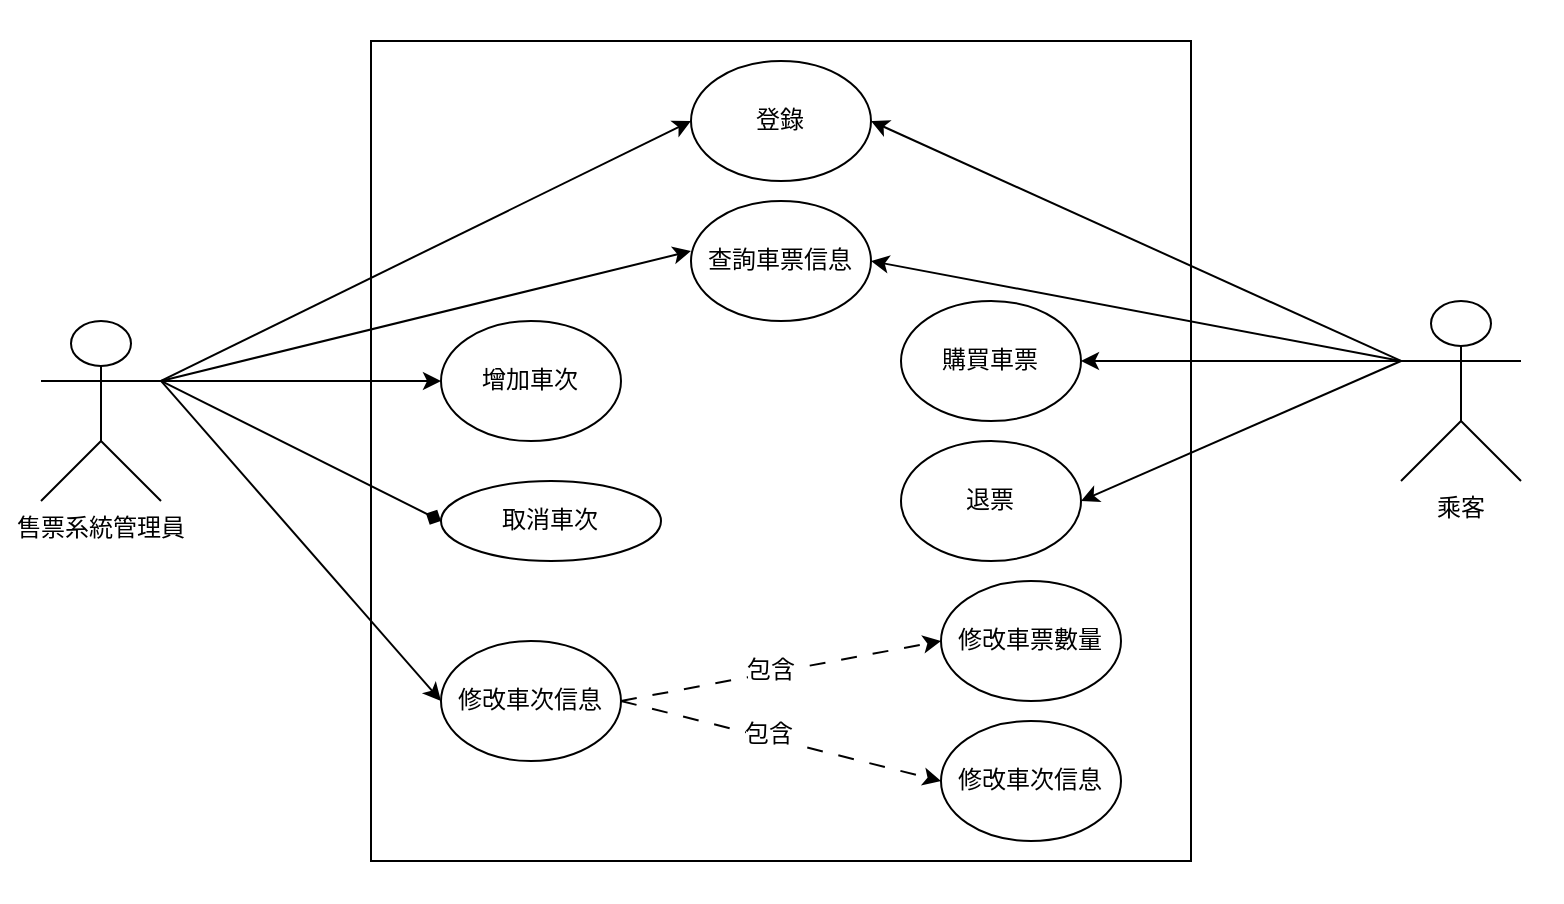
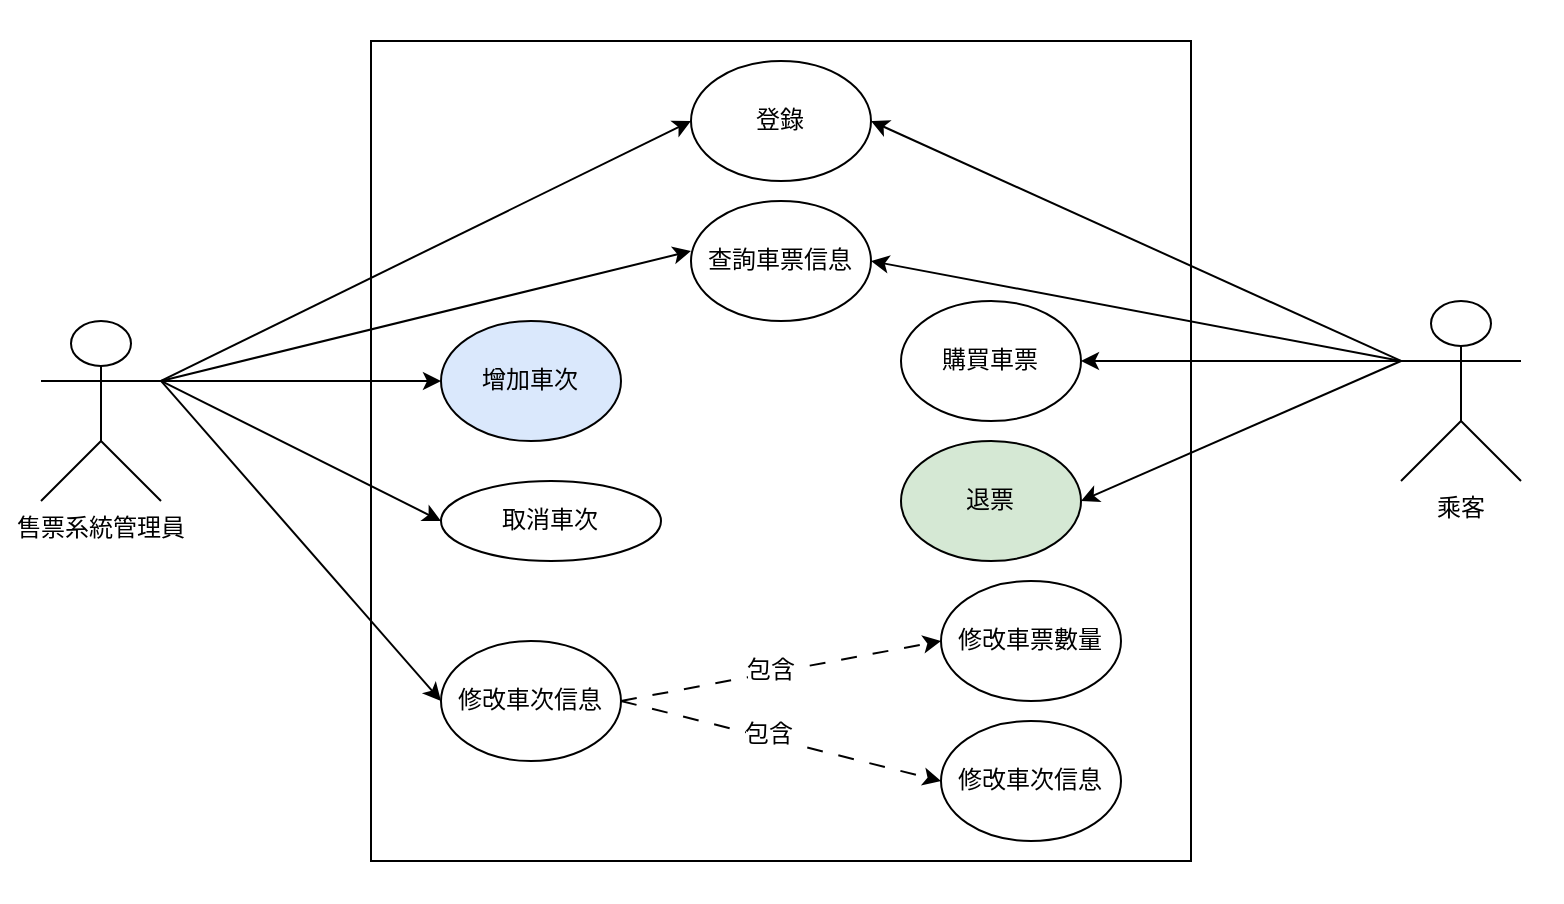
  <mxCell id="0" />
  <mxCell id="1" parent="0" />
  <mxCell id="2" value="" style="whiteSpace=wrap;html=1;aspect=fixed;" vertex="1" parent="1"><mxGeometry x="185" y="20" width="410" height="410" as="geometry" /></mxCell>
  <mxCell id="3" value="登錄" style="ellipse;whiteSpace=wrap;html=1;" vertex="1" parent="1"><mxGeometry x="345" y="30" width="90" height="60" as="geometry" /></mxCell>
  <mxCell id="4" value="查詢車票信息" style="ellipse;whiteSpace=wrap;html=1;" vertex="1" parent="1"><mxGeometry x="345" y="100" width="90" height="60" as="geometry" /></mxCell>
  <mxCell id="5" value="取消車次" style="ellipse;whiteSpace=wrap;html=1;" vertex="1" parent="1"><mxGeometry x="220" y="240" width="110" height="40" as="geometry" /></mxCell>
  <mxCell id="6" value="修改車次信息" style="ellipse;whiteSpace=wrap;html=1;" vertex="1" parent="1"><mxGeometry x="220" y="320" width="90" height="60" as="geometry" /></mxCell>
- <mxCell id="7" value="增加車次" style="ellipse;whiteSpace=wrap;html=1;" vertex="1" parent="1"><mxGeometry x="220" y="160" width="90" height="60" as="geometry" /></mxCell>
- <mxCell id="8" value="退票" style="ellipse;whiteSpace=wrap;html=1;" vertex="1" parent="1"><mxGeometry x="450" y="220" width="90" height="60" as="geometry" /></mxCell>
+ <mxCell id="7" value="增加車次" style="ellipse;whiteSpace=wrap;html=1;fillColor=#dae8fc;" vertex="1" parent="1"><mxGeometry x="220" y="160" width="90" height="60" as="geometry" /></mxCell>
+ <mxCell id="8" value="退票" style="ellipse;whiteSpace=wrap;html=1;fillColor=#d5e8d4;" vertex="1" parent="1"><mxGeometry x="450" y="220" width="90" height="60" as="geometry" /></mxCell>
  <mxCell id="9" value="修改車票數量" style="ellipse;whiteSpace=wrap;html=1;" vertex="1" parent="1"><mxGeometry x="470" y="290" width="90" height="60" as="geometry" /></mxCell>
  <mxCell id="10" value="購買車票" style="ellipse;whiteSpace=wrap;html=1;" vertex="1" parent="1"><mxGeometry x="450" y="150" width="90" height="60" as="geometry" /></mxCell>
  <mxCell id="11" value="修改車次信息" style="ellipse;whiteSpace=wrap;html=1;" vertex="1" parent="1"><mxGeometry x="470" y="360" width="90" height="60" as="geometry" /></mxCell>
  <mxCell id="12" style="edgeStyle=orthogonalEdgeStyle;rounded=0;orthogonalLoop=1;jettySize=auto;html=1;exitX=1;exitY=0.333;exitDx=0;exitDy=0;exitPerimeter=0;entryX=0;entryY=0.5;entryDx=0;entryDy=0;" edge="1" parent="1" source="13" target="7"><mxGeometry relative="1" as="geometry" /></mxCell>
  <mxCell id="13" value="售票系統管理員" style="shape=umlActor;verticalLabelPosition=bottom;verticalAlign=top;html=1;outlineConnect=0;" vertex="1" parent="1"><mxGeometry x="20" y="160" width="60" height="90" as="geometry" /></mxCell>
  <mxCell id="14" style="edgeStyle=orthogonalEdgeStyle;rounded=0;orthogonalLoop=1;jettySize=auto;html=1;exitX=0;exitY=0.333;exitDx=0;exitDy=0;exitPerimeter=0;entryX=1;entryY=0.5;entryDx=0;entryDy=0;" edge="1" parent="1" source="15" target="10"><mxGeometry relative="1" as="geometry" /></mxCell>
  <mxCell id="15" value="乘客" style="shape=umlActor;verticalLabelPosition=bottom;verticalAlign=top;html=1;outlineConnect=0;" vertex="1" parent="1"><mxGeometry x="700" y="150" width="60" height="90" as="geometry" /></mxCell>
  <mxCell id="16" value="" style="endArrow=classic;html=1;rounded=0;exitX=0;exitY=0.333;exitDx=0;exitDy=0;exitPerimeter=0;" edge="1" parent="1" source="15"><mxGeometry width="50" height="50" relative="1" as="geometry"><mxPoint x="690" y="180" as="sourcePoint" /><mxPoint x="435" y="60" as="targetPoint" /></mxGeometry></mxCell>
  <mxCell id="17" value="" style="endArrow=classic;html=1;rounded=0;entryX=1;entryY=0.5;entryDx=0;entryDy=0;" edge="1" parent="1" target="8"><mxGeometry width="50" height="50" relative="1" as="geometry"><mxPoint x="700" y="180" as="sourcePoint" /><mxPoint x="630" y="270" as="targetPoint" /></mxGeometry></mxCell>
  <mxCell id="18" value="" style="endArrow=classic;html=1;rounded=0;entryX=1;entryY=0.5;entryDx=0;entryDy=0;" edge="1" parent="1" target="4"><mxGeometry width="50" height="50" relative="1" as="geometry"><mxPoint x="700" y="180" as="sourcePoint" /><mxPoint x="560" y="100" as="targetPoint" /></mxGeometry></mxCell>
  <mxCell id="19" value="" style="endArrow=classic;html=1;rounded=0;exitX=1;exitY=0.333;exitDx=0;exitDy=0;exitPerimeter=0;" edge="1" parent="1" source="13"><mxGeometry width="50" height="50" relative="1" as="geometry"><mxPoint x="195" y="130" as="sourcePoint" /><mxPoint x="345" y="60" as="targetPoint" /></mxGeometry></mxCell>
  <mxCell id="20" value="" style="endArrow=classic;html=1;rounded=0;exitX=1;exitY=0.333;exitDx=0;exitDy=0;exitPerimeter=0;" edge="1" parent="1" source="13"><mxGeometry width="50" height="50" relative="1" as="geometry"><mxPoint x="80" y="255" as="sourcePoint" /><mxPoint x="345" y="125" as="targetPoint" /></mxGeometry></mxCell>
- <mxCell id="21" value="" style="endArrow=diamond;html=1;rounded=0;exitX=1;exitY=0.333;exitDx=0;exitDy=0;exitPerimeter=0;entryX=0;entryY=0.5;entryDx=0;entryDy=0;" edge="1" parent="1" source="13" target="5"><mxGeometry width="50" height="50" relative="1" as="geometry"><mxPoint x="80" y="187.5" as="sourcePoint" /><mxPoint x="280" y="262.5" as="targetPoint" /></mxGeometry></mxCell>
+ <mxCell id="21" value="" style="endArrow=classic;html=1;rounded=0;exitX=1;exitY=0.333;exitDx=0;exitDy=0;exitPerimeter=0;entryX=0;entryY=0.5;entryDx=0;entryDy=0;" edge="1" parent="1" source="13" target="5"><mxGeometry width="50" height="50" relative="1" as="geometry"><mxPoint x="80" y="187.5" as="sourcePoint" /><mxPoint x="280" y="262.5" as="targetPoint" /></mxGeometry></mxCell>
  <mxCell id="22" value="" style="endArrow=classic;html=1;rounded=0;exitX=1;exitY=0.333;exitDx=0;exitDy=0;exitPerimeter=0;entryX=0;entryY=0.5;entryDx=0;entryDy=0;" edge="1" parent="1" source="13" target="6"><mxGeometry width="50" height="50" relative="1" as="geometry"><mxPoint x="70" y="210" as="sourcePoint" /><mxPoint x="210" y="292.5" as="targetPoint" /></mxGeometry></mxCell>
  <mxCell id="23" value="" style="endArrow=classic;html=1;rounded=0;exitX=1;exitY=0.5;exitDx=0;exitDy=0;entryX=0;entryY=0.5;entryDx=0;entryDy=0;dashed=1;dashPattern=8 8;" edge="1" parent="1" source="6" target="9"><mxGeometry width="50" height="50" relative="1" as="geometry"><mxPoint x="460" y="290" as="sourcePoint" /><mxPoint x="510" y="240" as="targetPoint" /></mxGeometry></mxCell>
  <mxCell id="24" value="&lt;font style=&quot;font-size: 12px;&quot;&gt;包含&lt;/font&gt;" style="edgeLabel;html=1;align=center;verticalAlign=middle;resizable=0;points=[];" vertex="1" connectable="0" parent="23"><mxGeometry x="-0.086" y="2" relative="1" as="geometry"><mxPoint x="2" as="offset" /></mxGeometry></mxCell>
  <mxCell id="25" value="" style="endArrow=classic;html=1;rounded=0;exitX=1;exitY=0.5;exitDx=0;exitDy=0;entryX=0;entryY=0.5;entryDx=0;entryDy=0;dashed=1;dashPattern=8 8;" edge="1" parent="1" source="6" target="11"><mxGeometry width="50" height="50" relative="1" as="geometry"><mxPoint x="320" y="360" as="sourcePoint" /><mxPoint x="480" y="330" as="targetPoint" /></mxGeometry></mxCell>
  <mxCell id="26" value="&lt;font style=&quot;font-size: 12px;&quot;&gt;包含&lt;/font&gt;" style="edgeLabel;html=1;align=center;verticalAlign=middle;resizable=0;points=[];" vertex="1" connectable="0" parent="25"><mxGeometry x="-0.086" y="2" relative="1" as="geometry"><mxPoint as="offset" /></mxGeometry></mxCell>
